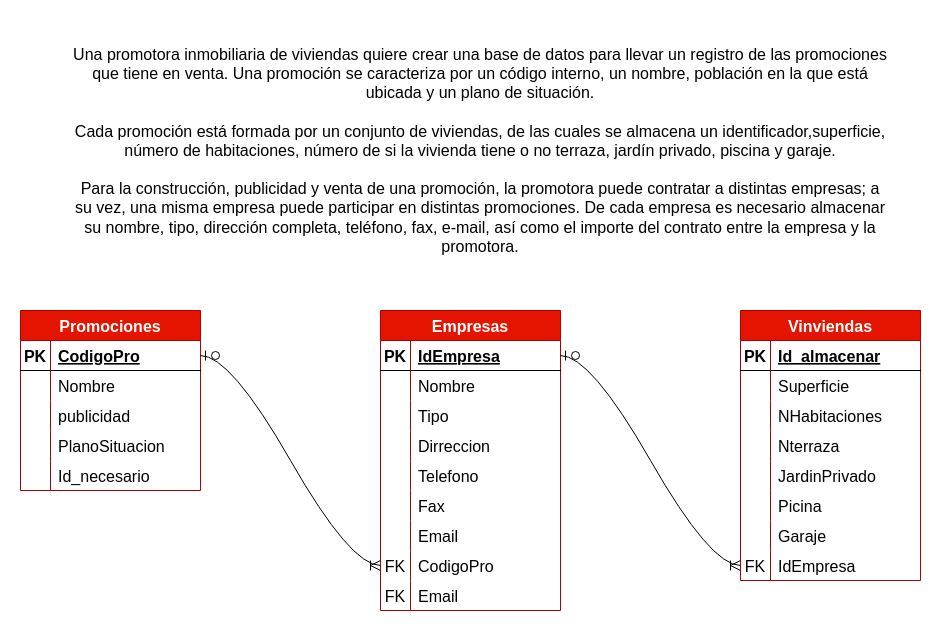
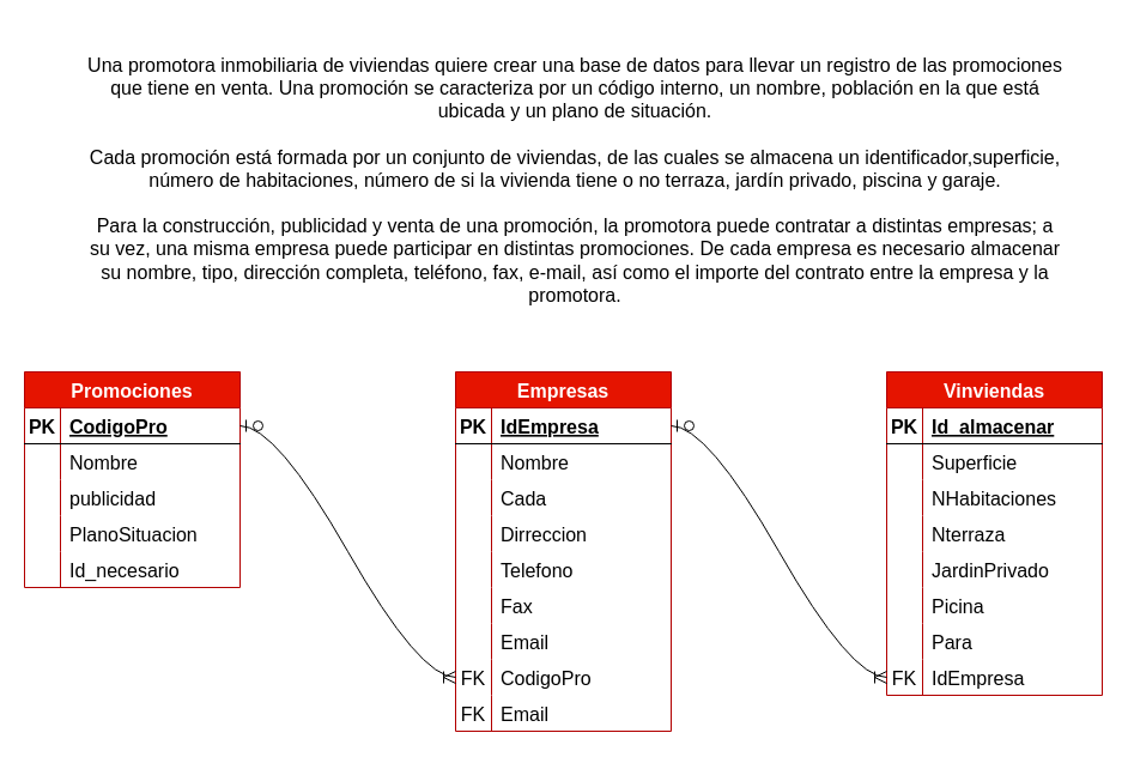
  <mxCell id="0" />
  <mxCell id="1" parent="0" />
  <mxCell id="2" value="&lt;p style=&quot;margin: 0px;&quot;&gt;Una promotora inmobiliaria de viviendas quiere crear una base de datos para llevar un&amp;nbsp;&lt;span style=&quot;background-color: initial;&quot;&gt;registro de las promociones que tiene en venta. Una promoción se caracteriza por un código interno, un nombre, población en la que está ubicada y un plano de situación.&lt;/span&gt;&lt;/p&gt;&lt;br&gt;&lt;p style=&quot;margin: 0px;&quot;&gt;Cada promoción está formada por un conjunto de viviendas, de las cuales se almacena un identificador,superficie, número de habitaciones, número de si la vivienda tiene o no terraza, jardín privado, piscina y garaje.&lt;/p&gt;&lt;br&gt;&lt;p style=&quot;margin: 0px;&quot;&gt;Para la construcción, publicidad y venta de una promoción, la promotora puede contratar a distintas empresas; a su vez, una misma empresa puede participar en distintas promociones. De cada empresa es necesario almacenar su nombre, tipo, dirección completa, teléfono, fax, e-mail, así como el importe del contrato entre la empresa y la promotora.&lt;/p&gt;" style="text;html=1;strokeColor=none;fillColor=none;align=center;verticalAlign=middle;whiteSpace=wrap;rounded=0;fontSize=16;" vertex="1" parent="1"><mxGeometry x="70" y="20" width="820" height="260" as="geometry" /></mxCell>
  <mxCell id="3" value="Promociones" style="shape=table;startSize=30;container=1;collapsible=1;childLayout=tableLayout;fixedRows=1;rowLines=0;fontStyle=1;align=center;resizeLast=1;fontSize=16;fillColor=#e51400;fontColor=#ffffff;strokeColor=#B20000;" vertex="1" parent="1"><mxGeometry x="20" y="310" width="180" height="180" as="geometry" /></mxCell>
  <mxCell id="4" value="" style="shape=tableRow;horizontal=0;startSize=0;swimlaneHead=0;swimlaneBody=0;fillColor=none;collapsible=0;dropTarget=0;points=[[0,0.5],[1,0.5]];portConstraint=eastwest;top=0;left=0;right=0;bottom=1;fontSize=16;" vertex="1" parent="3"><mxGeometry y="30" width="180" height="30" as="geometry" /></mxCell>
  <mxCell id="5" value="PK" style="shape=partialRectangle;connectable=0;fillColor=none;top=0;left=0;bottom=0;right=0;fontStyle=1;overflow=hidden;fontSize=16;" vertex="1" parent="4"><mxGeometry width="30" height="30" as="geometry"><mxRectangle width="30" height="30" as="alternateBounds" /></mxGeometry></mxCell>
  <mxCell id="6" value="CodigoPro" style="shape=partialRectangle;connectable=0;fillColor=none;top=0;left=0;bottom=0;right=0;align=left;spacingLeft=6;fontStyle=5;overflow=hidden;fontSize=16;" vertex="1" parent="4"><mxGeometry x="30" width="150" height="30" as="geometry"><mxRectangle width="150" height="30" as="alternateBounds" /></mxGeometry></mxCell>
  <mxCell id="7" value="" style="shape=tableRow;horizontal=0;startSize=0;swimlaneHead=0;swimlaneBody=0;fillColor=none;collapsible=0;dropTarget=0;points=[[0,0.5],[1,0.5]];portConstraint=eastwest;top=0;left=0;right=0;bottom=0;fontSize=16;" vertex="1" parent="3"><mxGeometry y="60" width="180" height="30" as="geometry" /></mxCell>
  <mxCell id="8" value="" style="shape=partialRectangle;connectable=0;fillColor=none;top=0;left=0;bottom=0;right=0;editable=1;overflow=hidden;fontSize=16;" vertex="1" parent="7"><mxGeometry width="30" height="30" as="geometry"><mxRectangle width="30" height="30" as="alternateBounds" /></mxGeometry></mxCell>
  <mxCell id="9" value="Nombre" style="shape=partialRectangle;connectable=0;fillColor=none;top=0;left=0;bottom=0;right=0;align=left;spacingLeft=6;overflow=hidden;fontSize=16;" vertex="1" parent="7"><mxGeometry x="30" width="150" height="30" as="geometry"><mxRectangle width="150" height="30" as="alternateBounds" /></mxGeometry></mxCell>
  <mxCell id="10" value="" style="shape=tableRow;horizontal=0;startSize=0;swimlaneHead=0;swimlaneBody=0;fillColor=none;collapsible=0;dropTarget=0;points=[[0,0.5],[1,0.5]];portConstraint=eastwest;top=0;left=0;right=0;bottom=0;fontSize=16;" vertex="1" parent="3"><mxGeometry y="90" width="180" height="30" as="geometry" /></mxCell>
  <mxCell id="11" value="" style="shape=partialRectangle;connectable=0;fillColor=none;top=0;left=0;bottom=0;right=0;editable=1;overflow=hidden;fontSize=16;" vertex="1" parent="10"><mxGeometry width="30" height="30" as="geometry"><mxRectangle width="30" height="30" as="alternateBounds" /></mxGeometry></mxCell>
  <mxCell id="12" value="publicidad" style="shape=partialRectangle;connectable=0;fillColor=none;top=0;left=0;bottom=0;right=0;align=left;spacingLeft=6;overflow=hidden;fontSize=16;" vertex="1" parent="10"><mxGeometry x="30" width="150" height="30" as="geometry"><mxRectangle width="150" height="30" as="alternateBounds" /></mxGeometry></mxCell>
  <mxCell id="13" value="" style="shape=tableRow;horizontal=0;startSize=0;swimlaneHead=0;swimlaneBody=0;fillColor=none;collapsible=0;dropTarget=0;points=[[0,0.5],[1,0.5]];portConstraint=eastwest;top=0;left=0;right=0;bottom=0;fontSize=16;" vertex="1" parent="3"><mxGeometry y="120" width="180" height="30" as="geometry" /></mxCell>
  <mxCell id="14" value="" style="shape=partialRectangle;connectable=0;fillColor=none;top=0;left=0;bottom=0;right=0;editable=1;overflow=hidden;fontSize=16;" vertex="1" parent="13"><mxGeometry width="30" height="30" as="geometry"><mxRectangle width="30" height="30" as="alternateBounds" /></mxGeometry></mxCell>
  <mxCell id="15" value="PlanoSituacion" style="shape=partialRectangle;connectable=0;fillColor=none;top=0;left=0;bottom=0;right=0;align=left;spacingLeft=6;overflow=hidden;fontSize=16;" vertex="1" parent="13"><mxGeometry x="30" width="150" height="30" as="geometry"><mxRectangle width="150" height="30" as="alternateBounds" /></mxGeometry></mxCell>
  <mxCell id="16" value="" style="shape=tableRow;horizontal=0;startSize=0;swimlaneHead=0;swimlaneBody=0;fillColor=none;collapsible=0;dropTarget=0;points=[[0,0.5],[1,0.5]];portConstraint=eastwest;top=0;left=0;right=0;bottom=0;fontSize=16;" vertex="1" parent="3"><mxGeometry y="150" width="180" height="30" as="geometry" /></mxCell>
  <mxCell id="17" value="" style="shape=partialRectangle;connectable=0;fillColor=none;top=0;left=0;bottom=0;right=0;editable=1;overflow=hidden;fontSize=16;" vertex="1" parent="16"><mxGeometry width="30" height="30" as="geometry"><mxRectangle width="30" height="30" as="alternateBounds" /></mxGeometry></mxCell>
  <mxCell id="18" value="Id_necesario" style="shape=partialRectangle;connectable=0;fillColor=none;top=0;left=0;bottom=0;right=0;align=left;spacingLeft=6;overflow=hidden;fontSize=16;" vertex="1" parent="16"><mxGeometry x="30" width="150" height="30" as="geometry"><mxRectangle width="150" height="30" as="alternateBounds" /></mxGeometry></mxCell>
  <mxCell id="19" value="Vinviendas" style="shape=table;startSize=30;container=1;collapsible=1;childLayout=tableLayout;fixedRows=1;rowLines=0;fontStyle=1;align=center;resizeLast=1;fontSize=16;fillColor=#e51400;fontColor=#ffffff;strokeColor=#B20000;" vertex="1" parent="1"><mxGeometry x="740" y="310" width="180" height="270" as="geometry" /></mxCell>
  <mxCell id="20" value="" style="shape=tableRow;horizontal=0;startSize=0;swimlaneHead=0;swimlaneBody=0;fillColor=none;collapsible=0;dropTarget=0;points=[[0,0.5],[1,0.5]];portConstraint=eastwest;top=0;left=0;right=0;bottom=1;fontSize=16;" vertex="1" parent="19"><mxGeometry y="30" width="180" height="30" as="geometry" /></mxCell>
  <mxCell id="21" value="PK" style="shape=partialRectangle;connectable=0;fillColor=none;top=0;left=0;bottom=0;right=0;fontStyle=1;overflow=hidden;fontSize=16;" vertex="1" parent="20"><mxGeometry width="30" height="30" as="geometry"><mxRectangle width="30" height="30" as="alternateBounds" /></mxGeometry></mxCell>
  <mxCell id="22" value="Id_almacenar" style="shape=partialRectangle;connectable=0;fillColor=none;top=0;left=0;bottom=0;right=0;align=left;spacingLeft=6;fontStyle=5;overflow=hidden;fontSize=16;" vertex="1" parent="20"><mxGeometry x="30" width="150" height="30" as="geometry"><mxRectangle width="150" height="30" as="alternateBounds" /></mxGeometry></mxCell>
  <mxCell id="23" value="" style="shape=tableRow;horizontal=0;startSize=0;swimlaneHead=0;swimlaneBody=0;fillColor=none;collapsible=0;dropTarget=0;points=[[0,0.5],[1,0.5]];portConstraint=eastwest;top=0;left=0;right=0;bottom=0;fontSize=16;" vertex="1" parent="19"><mxGeometry y="60" width="180" height="30" as="geometry" /></mxCell>
  <mxCell id="24" value="" style="shape=partialRectangle;connectable=0;fillColor=none;top=0;left=0;bottom=0;right=0;editable=1;overflow=hidden;fontSize=16;" vertex="1" parent="23"><mxGeometry width="30" height="30" as="geometry"><mxRectangle width="30" height="30" as="alternateBounds" /></mxGeometry></mxCell>
  <mxCell id="25" value="Superficie" style="shape=partialRectangle;connectable=0;fillColor=none;top=0;left=0;bottom=0;right=0;align=left;spacingLeft=6;overflow=hidden;fontSize=16;" vertex="1" parent="23"><mxGeometry x="30" width="150" height="30" as="geometry"><mxRectangle width="150" height="30" as="alternateBounds" /></mxGeometry></mxCell>
  <mxCell id="26" value="" style="shape=tableRow;horizontal=0;startSize=0;swimlaneHead=0;swimlaneBody=0;fillColor=none;collapsible=0;dropTarget=0;points=[[0,0.5],[1,0.5]];portConstraint=eastwest;top=0;left=0;right=0;bottom=0;fontSize=16;" vertex="1" parent="19"><mxGeometry y="90" width="180" height="30" as="geometry" /></mxCell>
  <mxCell id="27" value="" style="shape=partialRectangle;connectable=0;fillColor=none;top=0;left=0;bottom=0;right=0;editable=1;overflow=hidden;fontSize=16;" vertex="1" parent="26"><mxGeometry width="30" height="30" as="geometry"><mxRectangle width="30" height="30" as="alternateBounds" /></mxGeometry></mxCell>
  <mxCell id="28" value="NHabitaciones" style="shape=partialRectangle;connectable=0;fillColor=none;top=0;left=0;bottom=0;right=0;align=left;spacingLeft=6;overflow=hidden;fontSize=16;" vertex="1" parent="26"><mxGeometry x="30" width="150" height="30" as="geometry"><mxRectangle width="150" height="30" as="alternateBounds" /></mxGeometry></mxCell>
  <mxCell id="29" value="" style="shape=tableRow;horizontal=0;startSize=0;swimlaneHead=0;swimlaneBody=0;fillColor=none;collapsible=0;dropTarget=0;points=[[0,0.5],[1,0.5]];portConstraint=eastwest;top=0;left=0;right=0;bottom=0;fontSize=16;" vertex="1" parent="19"><mxGeometry y="120" width="180" height="30" as="geometry" /></mxCell>
  <mxCell id="30" value="" style="shape=partialRectangle;connectable=0;fillColor=none;top=0;left=0;bottom=0;right=0;editable=1;overflow=hidden;fontSize=16;" vertex="1" parent="29"><mxGeometry width="30" height="30" as="geometry"><mxRectangle width="30" height="30" as="alternateBounds" /></mxGeometry></mxCell>
  <mxCell id="31" value="Nterraza" style="shape=partialRectangle;connectable=0;fillColor=none;top=0;left=0;bottom=0;right=0;align=left;spacingLeft=6;overflow=hidden;fontSize=16;" vertex="1" parent="29"><mxGeometry x="30" width="150" height="30" as="geometry"><mxRectangle width="150" height="30" as="alternateBounds" /></mxGeometry></mxCell>
  <mxCell id="32" value="" style="shape=tableRow;horizontal=0;startSize=0;swimlaneHead=0;swimlaneBody=0;fillColor=none;collapsible=0;dropTarget=0;points=[[0,0.5],[1,0.5]];portConstraint=eastwest;top=0;left=0;right=0;bottom=0;fontSize=16;" vertex="1" parent="19"><mxGeometry y="150" width="180" height="30" as="geometry" /></mxCell>
  <mxCell id="33" value="" style="shape=partialRectangle;connectable=0;fillColor=none;top=0;left=0;bottom=0;right=0;editable=1;overflow=hidden;fontSize=16;" vertex="1" parent="32"><mxGeometry width="30" height="30" as="geometry"><mxRectangle width="30" height="30" as="alternateBounds" /></mxGeometry></mxCell>
  <mxCell id="34" value="JardinPrivado" style="shape=partialRectangle;connectable=0;fillColor=none;top=0;left=0;bottom=0;right=0;align=left;spacingLeft=6;overflow=hidden;fontSize=16;" vertex="1" parent="32"><mxGeometry x="30" width="150" height="30" as="geometry"><mxRectangle width="150" height="30" as="alternateBounds" /></mxGeometry></mxCell>
  <mxCell id="35" value="" style="shape=tableRow;horizontal=0;startSize=0;swimlaneHead=0;swimlaneBody=0;fillColor=none;collapsible=0;dropTarget=0;points=[[0,0.5],[1,0.5]];portConstraint=eastwest;top=0;left=0;right=0;bottom=0;fontSize=16;" vertex="1" parent="19"><mxGeometry y="180" width="180" height="30" as="geometry" /></mxCell>
  <mxCell id="36" value="" style="shape=partialRectangle;connectable=0;fillColor=none;top=0;left=0;bottom=0;right=0;editable=1;overflow=hidden;fontSize=16;" vertex="1" parent="35"><mxGeometry width="30" height="30" as="geometry"><mxRectangle width="30" height="30" as="alternateBounds" /></mxGeometry></mxCell>
  <mxCell id="37" value="Picina" style="shape=partialRectangle;connectable=0;fillColor=none;top=0;left=0;bottom=0;right=0;align=left;spacingLeft=6;overflow=hidden;fontSize=16;" vertex="1" parent="35"><mxGeometry x="30" width="150" height="30" as="geometry"><mxRectangle width="150" height="30" as="alternateBounds" /></mxGeometry></mxCell>
  <mxCell id="38" value="" style="shape=tableRow;horizontal=0;startSize=0;swimlaneHead=0;swimlaneBody=0;fillColor=none;collapsible=0;dropTarget=0;points=[[0,0.5],[1,0.5]];portConstraint=eastwest;top=0;left=0;right=0;bottom=0;fontSize=16;" vertex="1" parent="19"><mxGeometry y="210" width="180" height="30" as="geometry" /></mxCell>
  <mxCell id="39" value="" style="shape=partialRectangle;connectable=0;fillColor=none;top=0;left=0;bottom=0;right=0;editable=1;overflow=hidden;fontSize=16;" vertex="1" parent="38"><mxGeometry width="30" height="30" as="geometry"><mxRectangle width="30" height="30" as="alternateBounds" /></mxGeometry></mxCell>
- <mxCell id="40" value="Garaje" style="shape=partialRectangle;connectable=0;fillColor=none;top=0;left=0;bottom=0;right=0;align=left;spacingLeft=6;overflow=hidden;fontSize=16;" vertex="1" parent="38"><mxGeometry x="30" width="150" height="30" as="geometry"><mxRectangle width="150" height="30" as="alternateBounds" /></mxGeometry></mxCell>
+ <mxCell id="40" value="Para" style="shape=partialRectangle;connectable=0;fillColor=none;top=0;left=0;bottom=0;right=0;align=left;spacingLeft=6;overflow=hidden;fontSize=16;" vertex="1" parent="38"><mxGeometry x="30" width="150" height="30" as="geometry"><mxRectangle width="150" height="30" as="alternateBounds" /></mxGeometry></mxCell>
  <mxCell id="41" value="" style="shape=tableRow;horizontal=0;startSize=0;swimlaneHead=0;swimlaneBody=0;fillColor=none;collapsible=0;dropTarget=0;points=[[0,0.5],[1,0.5]];portConstraint=eastwest;top=0;left=0;right=0;bottom=0;fontSize=16;" vertex="1" parent="19"><mxGeometry y="240" width="180" height="30" as="geometry" /></mxCell>
  <mxCell id="42" value="FK" style="shape=partialRectangle;connectable=0;fillColor=none;top=0;left=0;bottom=0;right=0;editable=1;overflow=hidden;fontSize=16;" vertex="1" parent="41"><mxGeometry width="30" height="30" as="geometry"><mxRectangle width="30" height="30" as="alternateBounds" /></mxGeometry></mxCell>
  <mxCell id="43" value="IdEmpresa" style="shape=partialRectangle;connectable=0;fillColor=none;top=0;left=0;bottom=0;right=0;align=left;spacingLeft=6;overflow=hidden;fontSize=16;" vertex="1" parent="41"><mxGeometry x="30" width="150" height="30" as="geometry"><mxRectangle width="150" height="30" as="alternateBounds" /></mxGeometry></mxCell>
  <mxCell id="44" value="Empresas" style="shape=table;startSize=30;container=1;collapsible=1;childLayout=tableLayout;fixedRows=1;rowLines=0;fontStyle=1;align=center;resizeLast=1;fontSize=16;fillColor=#e51400;fontColor=#ffffff;strokeColor=#B20000;" vertex="1" parent="1"><mxGeometry x="380" y="310" width="180" height="300" as="geometry" /></mxCell>
  <mxCell id="45" value="" style="shape=tableRow;horizontal=0;startSize=0;swimlaneHead=0;swimlaneBody=0;fillColor=none;collapsible=0;dropTarget=0;points=[[0,0.5],[1,0.5]];portConstraint=eastwest;top=0;left=0;right=0;bottom=1;fontSize=16;" vertex="1" parent="44"><mxGeometry y="30" width="180" height="30" as="geometry" /></mxCell>
  <mxCell id="46" value="PK" style="shape=partialRectangle;connectable=0;fillColor=none;top=0;left=0;bottom=0;right=0;fontStyle=1;overflow=hidden;fontSize=16;" vertex="1" parent="45"><mxGeometry width="30" height="30" as="geometry"><mxRectangle width="30" height="30" as="alternateBounds" /></mxGeometry></mxCell>
  <mxCell id="47" value="IdEmpresa" style="shape=partialRectangle;connectable=0;fillColor=none;top=0;left=0;bottom=0;right=0;align=left;spacingLeft=6;fontStyle=5;overflow=hidden;fontSize=16;" vertex="1" parent="45"><mxGeometry x="30" width="150" height="30" as="geometry"><mxRectangle width="150" height="30" as="alternateBounds" /></mxGeometry></mxCell>
  <mxCell id="48" value="" style="shape=tableRow;horizontal=0;startSize=0;swimlaneHead=0;swimlaneBody=0;fillColor=none;collapsible=0;dropTarget=0;points=[[0,0.5],[1,0.5]];portConstraint=eastwest;top=0;left=0;right=0;bottom=0;fontSize=16;" vertex="1" parent="44"><mxGeometry y="60" width="180" height="30" as="geometry" /></mxCell>
  <mxCell id="49" value="" style="shape=partialRectangle;connectable=0;fillColor=none;top=0;left=0;bottom=0;right=0;editable=1;overflow=hidden;fontSize=16;" vertex="1" parent="48"><mxGeometry width="30" height="30" as="geometry"><mxRectangle width="30" height="30" as="alternateBounds" /></mxGeometry></mxCell>
  <mxCell id="50" value="Nombre" style="shape=partialRectangle;connectable=0;fillColor=none;top=0;left=0;bottom=0;right=0;align=left;spacingLeft=6;overflow=hidden;fontSize=16;" vertex="1" parent="48"><mxGeometry x="30" width="150" height="30" as="geometry"><mxRectangle width="150" height="30" as="alternateBounds" /></mxGeometry></mxCell>
  <mxCell id="51" value="" style="shape=tableRow;horizontal=0;startSize=0;swimlaneHead=0;swimlaneBody=0;fillColor=none;collapsible=0;dropTarget=0;points=[[0,0.5],[1,0.5]];portConstraint=eastwest;top=0;left=0;right=0;bottom=0;fontSize=16;" vertex="1" parent="44"><mxGeometry y="90" width="180" height="30" as="geometry" /></mxCell>
  <mxCell id="52" value="" style="shape=partialRectangle;connectable=0;fillColor=none;top=0;left=0;bottom=0;right=0;editable=1;overflow=hidden;fontSize=16;" vertex="1" parent="51"><mxGeometry width="30" height="30" as="geometry"><mxRectangle width="30" height="30" as="alternateBounds" /></mxGeometry></mxCell>
- <mxCell id="53" value="Tipo" style="shape=partialRectangle;connectable=0;fillColor=none;top=0;left=0;bottom=0;right=0;align=left;spacingLeft=6;overflow=hidden;fontSize=16;" vertex="1" parent="51"><mxGeometry x="30" width="150" height="30" as="geometry"><mxRectangle width="150" height="30" as="alternateBounds" /></mxGeometry></mxCell>
+ <mxCell id="53" value="Cada" style="shape=partialRectangle;connectable=0;fillColor=none;top=0;left=0;bottom=0;right=0;align=left;spacingLeft=6;overflow=hidden;fontSize=16;" vertex="1" parent="51"><mxGeometry x="30" width="150" height="30" as="geometry"><mxRectangle width="150" height="30" as="alternateBounds" /></mxGeometry></mxCell>
  <mxCell id="54" value="" style="shape=tableRow;horizontal=0;startSize=0;swimlaneHead=0;swimlaneBody=0;fillColor=none;collapsible=0;dropTarget=0;points=[[0,0.5],[1,0.5]];portConstraint=eastwest;top=0;left=0;right=0;bottom=0;fontSize=16;" vertex="1" parent="44"><mxGeometry y="120" width="180" height="30" as="geometry" /></mxCell>
  <mxCell id="55" value="" style="shape=partialRectangle;connectable=0;fillColor=none;top=0;left=0;bottom=0;right=0;editable=1;overflow=hidden;fontSize=16;" vertex="1" parent="54"><mxGeometry width="30" height="30" as="geometry"><mxRectangle width="30" height="30" as="alternateBounds" /></mxGeometry></mxCell>
  <mxCell id="56" value="Dirreccion" style="shape=partialRectangle;connectable=0;fillColor=none;top=0;left=0;bottom=0;right=0;align=left;spacingLeft=6;overflow=hidden;fontSize=16;" vertex="1" parent="54"><mxGeometry x="30" width="150" height="30" as="geometry"><mxRectangle width="150" height="30" as="alternateBounds" /></mxGeometry></mxCell>
  <mxCell id="57" value="" style="shape=tableRow;horizontal=0;startSize=0;swimlaneHead=0;swimlaneBody=0;fillColor=none;collapsible=0;dropTarget=0;points=[[0,0.5],[1,0.5]];portConstraint=eastwest;top=0;left=0;right=0;bottom=0;fontSize=16;" vertex="1" parent="44"><mxGeometry y="150" width="180" height="30" as="geometry" /></mxCell>
  <mxCell id="58" value="" style="shape=partialRectangle;connectable=0;fillColor=none;top=0;left=0;bottom=0;right=0;editable=1;overflow=hidden;fontSize=16;" vertex="1" parent="57"><mxGeometry width="30" height="30" as="geometry"><mxRectangle width="30" height="30" as="alternateBounds" /></mxGeometry></mxCell>
  <mxCell id="59" value="Telefono" style="shape=partialRectangle;connectable=0;fillColor=none;top=0;left=0;bottom=0;right=0;align=left;spacingLeft=6;overflow=hidden;fontSize=16;" vertex="1" parent="57"><mxGeometry x="30" width="150" height="30" as="geometry"><mxRectangle width="150" height="30" as="alternateBounds" /></mxGeometry></mxCell>
  <mxCell id="60" value="" style="shape=tableRow;horizontal=0;startSize=0;swimlaneHead=0;swimlaneBody=0;fillColor=none;collapsible=0;dropTarget=0;points=[[0,0.5],[1,0.5]];portConstraint=eastwest;top=0;left=0;right=0;bottom=0;fontSize=16;" vertex="1" parent="44"><mxGeometry y="180" width="180" height="30" as="geometry" /></mxCell>
  <mxCell id="61" value="" style="shape=partialRectangle;connectable=0;fillColor=none;top=0;left=0;bottom=0;right=0;editable=1;overflow=hidden;fontSize=16;" vertex="1" parent="60"><mxGeometry width="30" height="30" as="geometry"><mxRectangle width="30" height="30" as="alternateBounds" /></mxGeometry></mxCell>
  <mxCell id="62" value="Fax" style="shape=partialRectangle;connectable=0;fillColor=none;top=0;left=0;bottom=0;right=0;align=left;spacingLeft=6;overflow=hidden;fontSize=16;" vertex="1" parent="60"><mxGeometry x="30" width="150" height="30" as="geometry"><mxRectangle width="150" height="30" as="alternateBounds" /></mxGeometry></mxCell>
  <mxCell id="63" value="" style="shape=tableRow;horizontal=0;startSize=0;swimlaneHead=0;swimlaneBody=0;fillColor=none;collapsible=0;dropTarget=0;points=[[0,0.5],[1,0.5]];portConstraint=eastwest;top=0;left=0;right=0;bottom=0;fontSize=16;" vertex="1" parent="44"><mxGeometry y="210" width="180" height="30" as="geometry" /></mxCell>
  <mxCell id="64" value="" style="shape=partialRectangle;connectable=0;fillColor=none;top=0;left=0;bottom=0;right=0;editable=1;overflow=hidden;fontSize=16;" vertex="1" parent="63"><mxGeometry width="30" height="30" as="geometry"><mxRectangle width="30" height="30" as="alternateBounds" /></mxGeometry></mxCell>
  <mxCell id="65" value="Email" style="shape=partialRectangle;connectable=0;fillColor=none;top=0;left=0;bottom=0;right=0;align=left;spacingLeft=6;overflow=hidden;fontSize=16;" vertex="1" parent="63"><mxGeometry x="30" width="150" height="30" as="geometry"><mxRectangle width="150" height="30" as="alternateBounds" /></mxGeometry></mxCell>
  <mxCell id="66" value="" style="shape=tableRow;horizontal=0;startSize=0;swimlaneHead=0;swimlaneBody=0;fillColor=none;collapsible=0;dropTarget=0;points=[[0,0.5],[1,0.5]];portConstraint=eastwest;top=0;left=0;right=0;bottom=0;fontSize=16;" vertex="1" parent="44"><mxGeometry y="240" width="180" height="30" as="geometry" /></mxCell>
  <mxCell id="67" value="FK" style="shape=partialRectangle;connectable=0;fillColor=none;top=0;left=0;bottom=0;right=0;editable=1;overflow=hidden;fontSize=16;" vertex="1" parent="66"><mxGeometry width="30" height="30" as="geometry"><mxRectangle width="30" height="30" as="alternateBounds" /></mxGeometry></mxCell>
  <mxCell id="68" value="CodigoPro" style="shape=partialRectangle;connectable=0;fillColor=none;top=0;left=0;bottom=0;right=0;align=left;spacingLeft=6;overflow=hidden;fontSize=16;" vertex="1" parent="66"><mxGeometry x="30" width="150" height="30" as="geometry"><mxRectangle width="150" height="30" as="alternateBounds" /></mxGeometry></mxCell>
  <mxCell id="69" value="" style="shape=tableRow;horizontal=0;startSize=0;swimlaneHead=0;swimlaneBody=0;fillColor=none;collapsible=0;dropTarget=0;points=[[0,0.5],[1,0.5]];portConstraint=eastwest;top=0;left=0;right=0;bottom=0;fontSize=16;" vertex="1" parent="44"><mxGeometry y="270" width="180" height="30" as="geometry" /></mxCell>
  <mxCell id="70" value="FK" style="shape=partialRectangle;connectable=0;fillColor=none;top=0;left=0;bottom=0;right=0;editable=1;overflow=hidden;fontSize=16;" vertex="1" parent="69"><mxGeometry width="30" height="30" as="geometry"><mxRectangle width="30" height="30" as="alternateBounds" /></mxGeometry></mxCell>
  <mxCell id="71" value="Email" style="shape=partialRectangle;connectable=0;fillColor=none;top=0;left=0;bottom=0;right=0;align=left;spacingLeft=6;overflow=hidden;fontSize=16;" vertex="1" parent="69"><mxGeometry x="30" width="150" height="30" as="geometry"><mxRectangle width="150" height="30" as="alternateBounds" /></mxGeometry></mxCell>
  <mxCell id="72" value="" style="edgeStyle=entityRelationEdgeStyle;fontSize=12;html=1;endArrow=ERoneToMany;startArrow=ERzeroToOne;rounded=0;startSize=8;endSize=8;curved=1;exitX=1;exitY=0.5;exitDx=0;exitDy=0;entryX=0;entryY=0.5;entryDx=0;entryDy=0;" edge="1" parent="1" source="4" target="66"><mxGeometry width="100" height="100" relative="1" as="geometry"><mxPoint x="210" y="450" as="sourcePoint" /><mxPoint x="310" y="350" as="targetPoint" /></mxGeometry></mxCell>
  <mxCell id="73" value="" style="edgeStyle=entityRelationEdgeStyle;fontSize=12;html=1;endArrow=ERoneToMany;startArrow=ERzeroToOne;rounded=0;startSize=8;endSize=8;curved=1;exitX=1;exitY=0.5;exitDx=0;exitDy=0;entryX=0;entryY=0.5;entryDx=0;entryDy=0;" edge="1" parent="1" source="45" target="41"><mxGeometry width="100" height="100" relative="1" as="geometry"><mxPoint x="560" y="355" as="sourcePoint" /><mxPoint x="660" y="560" as="targetPoint" /></mxGeometry></mxCell>
